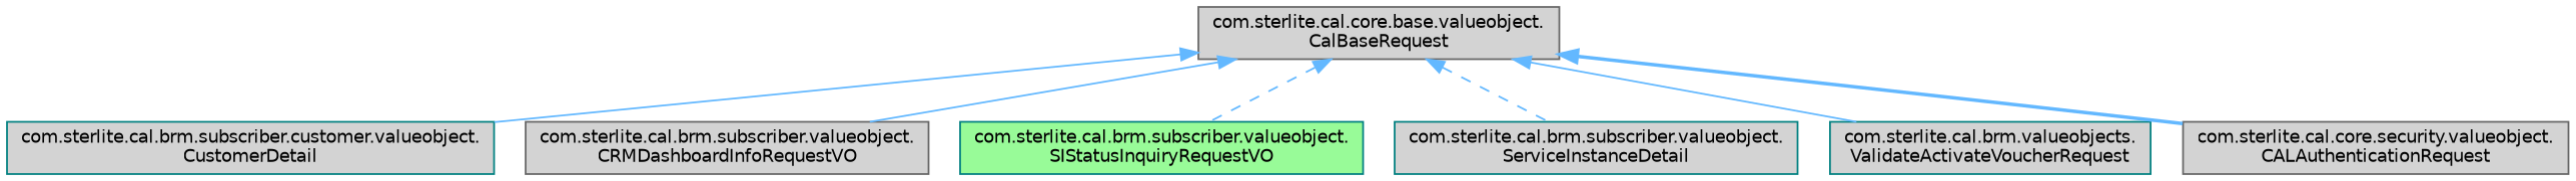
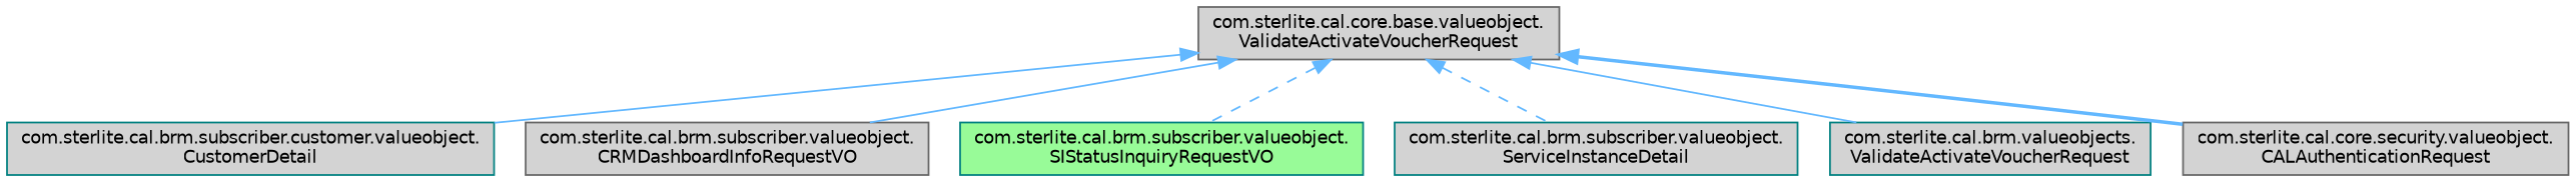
  digraph {
    rankdir=TB
    node [color=teal fillcolor=lightgrey fontname=Helvetica fontsize=10 shape=box style=filled]
    edge [color=steelblue1 dir=back fontname=Helvetica fontsize=10 labelfontname=Helvetica labelfontsize=10 style=solid]
-   n1 [color=gray40 fontcolor=black height=0.2 label="com.sterlite.cal.core.base.valueobject.\lCalBaseRequest" width=0.4]
+   n1 [color=gray40 fontcolor=black height=0.2 label="com.sterlite.cal.core.base.valueobject.\lValidateActivateVoucherRequest" width=0.4]
    n2 [height=0.2 label="com.sterlite.cal.brm.subscriber.customer.valueobject.\lCustomerDetail" width=0.4]
    n3 [color=gray40 height=0.2 label="com.sterlite.cal.brm.subscriber.valueobject.\lCRMDashboardInfoRequestVO" width=0.4]
    n4 [fillcolor=palegreen height=0.2 label="com.sterlite.cal.brm.subscriber.valueobject.\lSIStatusInquiryRequestVO" width=0.4]
    n5 [height=0.2 label="com.sterlite.cal.brm.subscriber.valueobject.\lServiceInstanceDetail" width=0.4]
    n6 [height=0.2 label="com.sterlite.cal.brm.valueobjects.\lValidateActivateVoucherRequest" width=0.4]
    n7 [color=gray40 height=0.2 label="com.sterlite.cal.core.security.valueobject.\lCALAuthenticationRequest" width=0.4]
    n1 -> n2
    n1 -> n3
    n1 -> n4 [style=dashed]
    n1 -> n5 [style=dashed]
    n1 -> n6
    n1 -> n7 [style=bold]
  }
